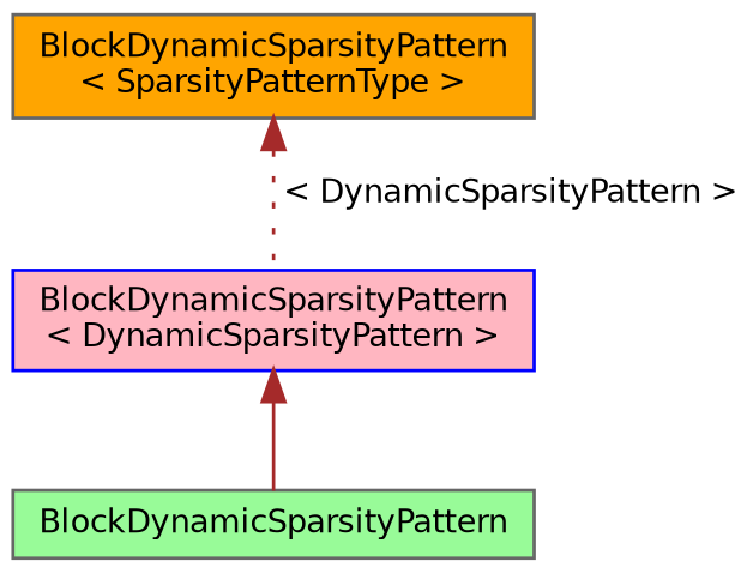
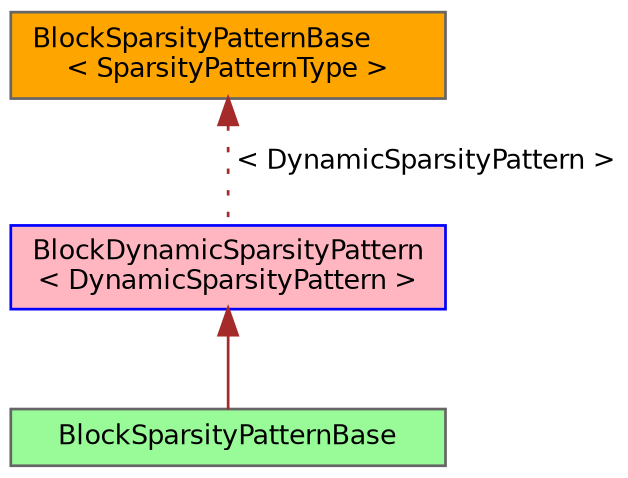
  digraph {
    node [color=gray40 fontname=Helvetica fontsize=10 shape=record style=filled]
    edge [color=brown dir=back fontname=Helvetica fontsize=10 labelfontname=Helvetica labelfontsize=10]
-   n1 [fillcolor=palegreen fontcolor=black height=0.2 label=BlockDynamicSparsityPattern width=0.4]
+   n1 [fillcolor=palegreen fontcolor=black height=0.2 label=BlockSparsityPatternBase width=0.4]
    n2 [color=blue fillcolor=lightpink height=0.2 label="BlockDynamicSparsityPattern\l\< DynamicSparsityPattern \>" width=0.4]
-   n3 [fillcolor=orange height=0.2 label="BlockDynamicSparsityPattern\l\< SparsityPatternType \>" width=0.4]
+   n3 [fillcolor=orange height=0.2 label="BlockSparsityPatternBase\l\< SparsityPatternType \>" width=0.4]
    n2 -> n1 [style=solid]
    n3 -> n2 [label=" \< DynamicSparsityPattern \>" style=dotted]
  }
